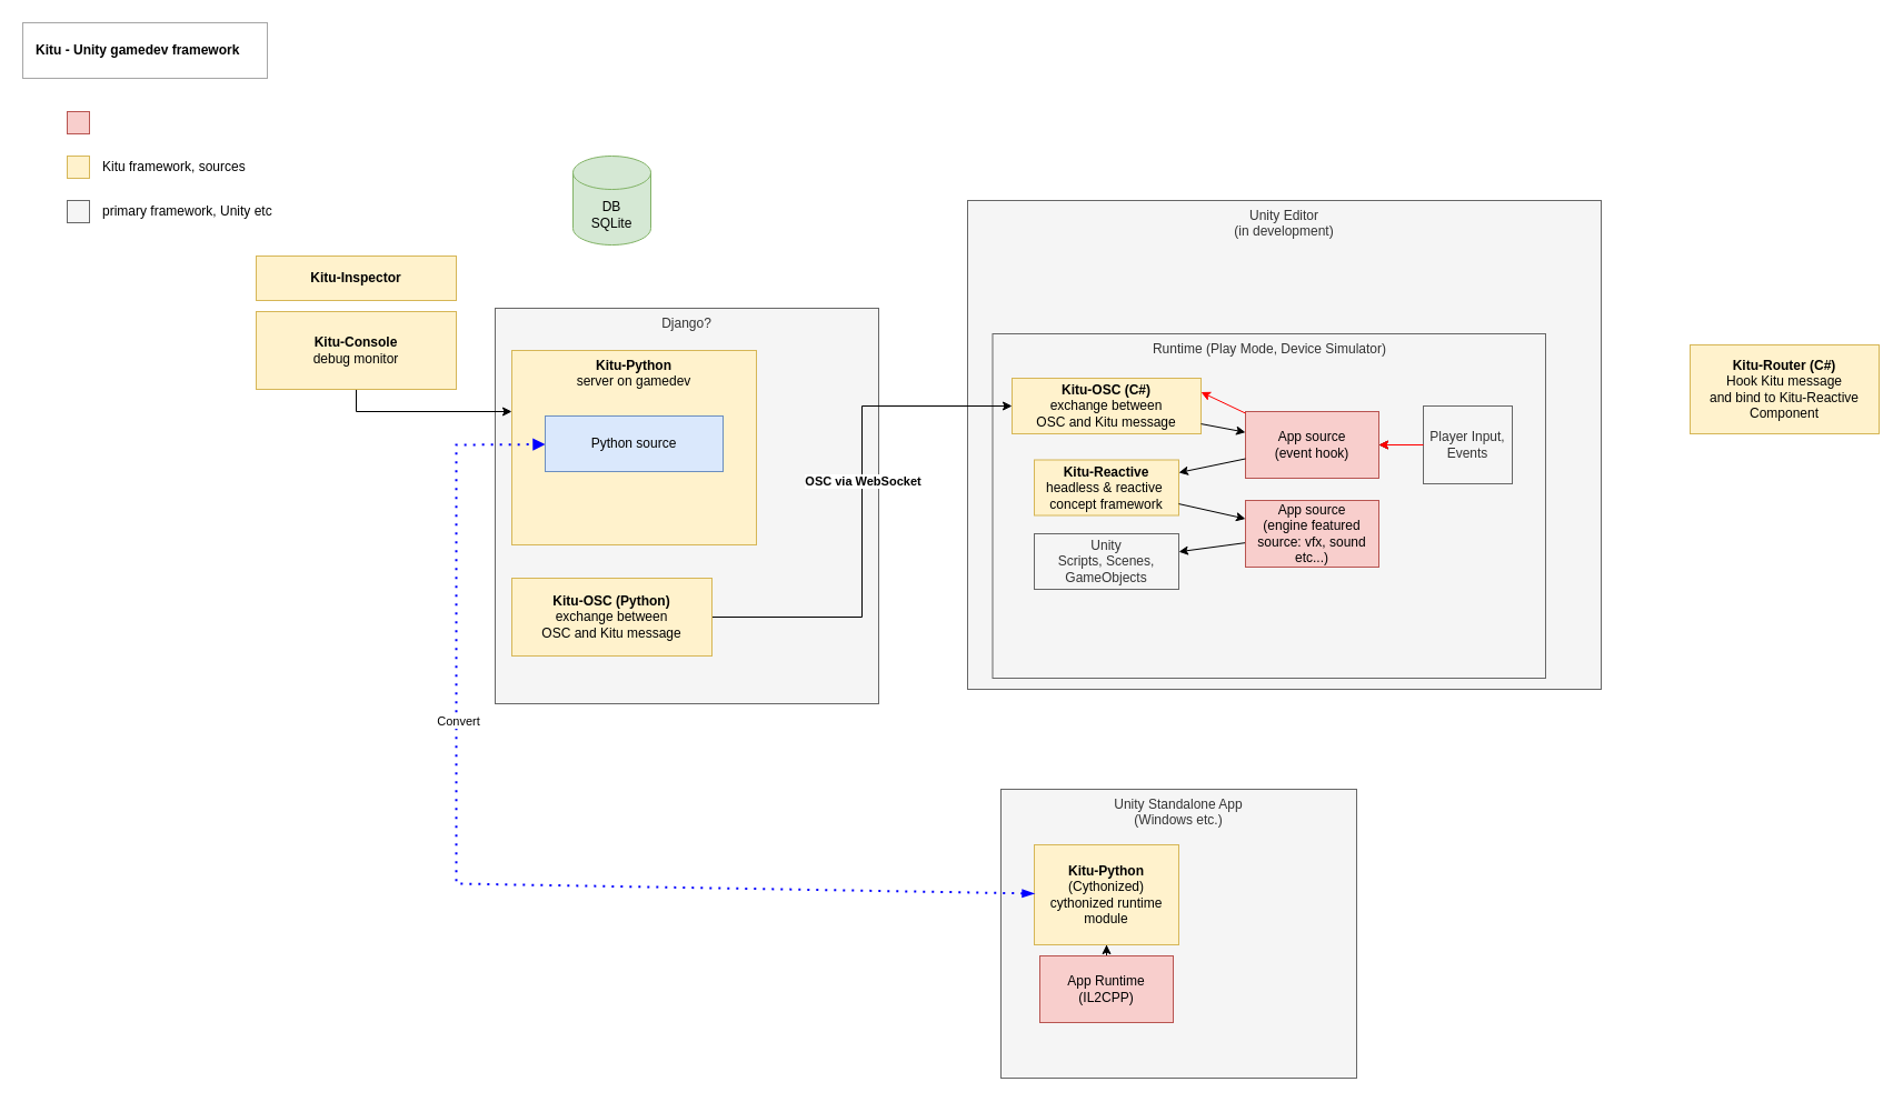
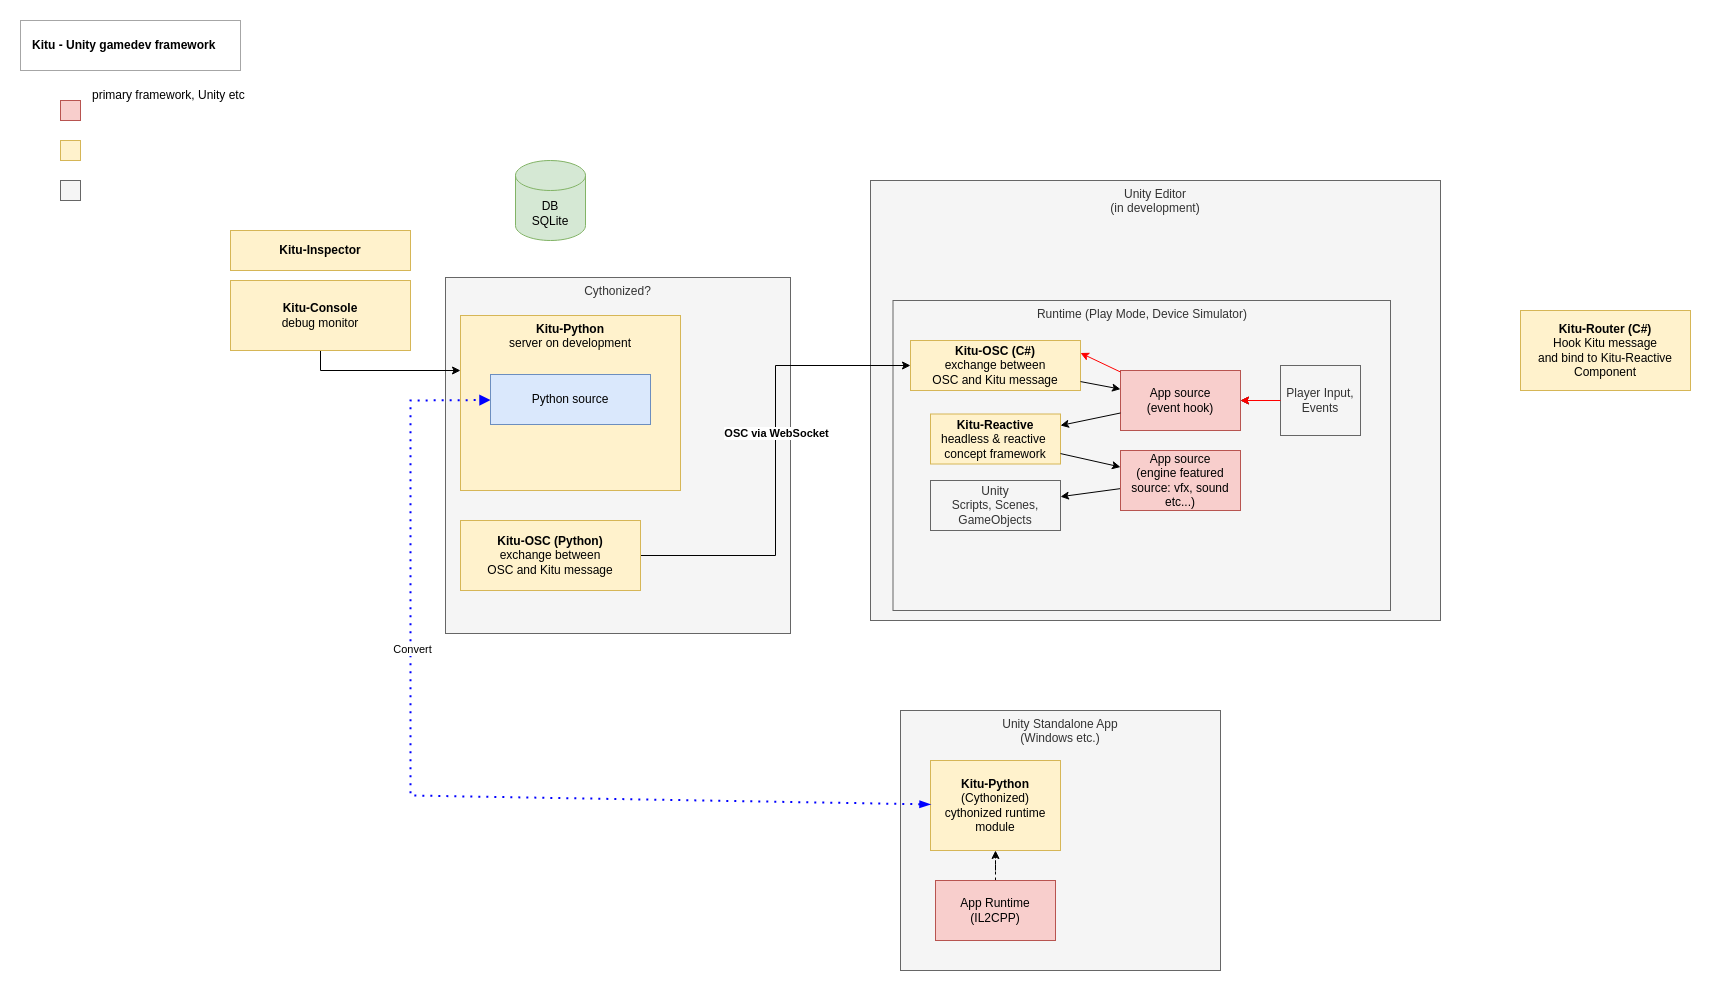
  <mxCell id="0" />
  <mxCell id="1" value="background" style="locked=1;" parent="0" />
  <mxCell id="2" value="" style="rounded=0;whiteSpace=wrap;html=1;fillColor=none;strokeColor=#A6A6A6;" vertex="1" parent="1"><mxGeometry x="20" y="20" width="220" height="50" as="geometry" /></mxCell>
  <mxCell id="3" value="Kitu - Unity gamedev framework" style="text;html=1;strokeColor=none;fillColor=none;align=left;verticalAlign=middle;whiteSpace=wrap;rounded=0;fontStyle=1" vertex="1" parent="1"><mxGeometry x="30" y="30" width="190" height="30" as="geometry" /></mxCell>
  <mxCell id="4" value="main" style="" parent="0" />
- <mxCell id="5" value="Django?" style="rounded=0;whiteSpace=wrap;html=1;fillColor=#f5f5f5;fontColor=#333333;strokeColor=#666666;verticalAlign=top;" parent="4" vertex="1"><mxGeometry x="445" y="277" width="345" height="356" as="geometry" /></mxCell>
+ <mxCell id="5" value="Cythonized?" style="rounded=0;whiteSpace=wrap;html=1;fillColor=#f5f5f5;fontColor=#333333;strokeColor=#666666;verticalAlign=top;" parent="4" vertex="1"><mxGeometry x="445" y="277" width="345" height="356" as="geometry" /></mxCell>
  <mxCell id="6" value="Unity Editor&lt;br&gt;(in development)" style="rounded=0;whiteSpace=wrap;html=1;fillColor=#f5f5f5;fontColor=#333333;strokeColor=#666666;verticalAlign=top;" parent="4" vertex="1"><mxGeometry x="870" y="180" width="570" height="440" as="geometry" /></mxCell>
  <mxCell id="7" value="Runtime (Play Mode, Device Simulator)" style="rounded=0;whiteSpace=wrap;html=1;fillColor=#f5f5f5;fontColor=#333333;strokeColor=#666666;verticalAlign=top;" parent="4" vertex="1"><mxGeometry x="892.5" y="300" width="497.5" height="310" as="geometry" /></mxCell>
- <mxCell id="8" value="&lt;b&gt;Kitu-Python&lt;/b&gt;&lt;br&gt;server on gamedev" style="rounded=0;whiteSpace=wrap;html=1;fillColor=#fff2cc;strokeColor=#d6b656;verticalAlign=top;" parent="4" vertex="1"><mxGeometry x="460" y="315" width="220" height="175" as="geometry" /></mxCell>
- <mxCell id="9" value="DB&lt;br&gt;SQLite" style="shape=cylinder3;whiteSpace=wrap;html=1;boundedLbl=1;backgroundOutline=1;size=15;fillColor=#d5e8d4;strokeColor=#82b366;" parent="4" vertex="1"><mxGeometry x="515" y="140" width="70" height="80" as="geometry" /></mxCell>
+ <mxCell id="8" value="&lt;b&gt;Kitu-Python&lt;/b&gt;&lt;br&gt;server on development" style="rounded=0;whiteSpace=wrap;html=1;fillColor=#fff2cc;strokeColor=#d6b656;verticalAlign=top;" parent="4" vertex="1"><mxGeometry x="460" y="315" width="220" height="175" as="geometry" /></mxCell>
+ <mxCell id="9" value="DB&lt;br&gt;SQLite" style="shape=cylinder3;whiteSpace=wrap;html=1;boundedLbl=1;backgroundOutline=1;size=15;fillColor=#d5e8d4;strokeColor=#82b366;" parent="4" vertex="1"><mxGeometry x="515" y="160" width="70" height="80" as="geometry" /></mxCell>
  <mxCell id="10" value="&lt;b&gt;Kitu-Reactive&lt;/b&gt;&lt;br&gt;headless &amp;amp; reactive&amp;nbsp; concept framework" style="rounded=0;whiteSpace=wrap;html=1;fillColor=#fff2cc;strokeColor=#d6b656;" parent="4" vertex="1"><mxGeometry x="930" y="413.5" width="130" height="50" as="geometry" /></mxCell>
  <mxCell id="11" style="edgeStyle=orthogonalEdgeStyle;rounded=0;orthogonalLoop=1;jettySize=auto;html=1;exitX=1;exitY=1;exitDx=0;exitDy=0;strokeColor=#000000;" parent="4" source="12" target="8" edge="1"><mxGeometry relative="1" as="geometry"><Array as="points"><mxPoint x="320" y="330" /><mxPoint x="320" y="370" /></Array></mxGeometry></mxCell>
  <mxCell id="12" value="&lt;b&gt;Kitu-Console&lt;/b&gt;&lt;br&gt;debug monitor&lt;span style=&quot;color: rgba(0, 0, 0, 0); font-family: monospace; font-size: 0px; text-align: start;&quot;&gt;odel%3E%3Croot%3E%3CmxCell%20id%3D%220%22%2F%3E%3CmxCell%20id%3D%221%22%20parent%3D%220%22%2F%3E%3CmxCell%20id%3D%222%22%20value%3D%22%26lt%3Bb%26gt%3BKitu-Console%26lt%3B%2Fb%26gt%3B%22%20style%3D%22rounded%3D0%3BwhiteSpace%3Dwrap%3Bhtml%3D1%3BfillColor%3D%23fff2cc%3BstrokeColor%3D%23d6b656%3B%22%20vertex%3D%221%22%20parent%3D%221%22%3E%3CmxGeometry%20x%3D%22-1260%22%20y%3D%22290%22%20width%3D%22180%22%20height%3D%2240%22%20as%3D%22geometry%22%2F%3E%3C%2FmxCell%3E%3C%2Froot%3E%3C%2FmxGraphMode&lt;/span&gt;&lt;b&gt;&lt;br&gt;&lt;/b&gt;" style="rounded=0;whiteSpace=wrap;html=1;fillColor=#fff2cc;strokeColor=#d6b656;" parent="4" vertex="1"><mxGeometry x="230" y="280" width="180" height="70" as="geometry" /></mxCell>
  <mxCell id="13" value="" style="endArrow=classic;html=1;rounded=0;" parent="4" source="30" target="14" edge="1"><mxGeometry x="-1" y="92" width="50" height="50" relative="1" as="geometry"><mxPoint x="1070" y="590" as="sourcePoint" /><mxPoint x="1125" y="560" as="targetPoint" /><mxPoint x="-25" y="45" as="offset" /></mxGeometry></mxCell>
  <mxCell id="14" value="Unity &lt;br&gt;Scripts, Scenes,&lt;br&gt;GameObjects" style="rounded=0;whiteSpace=wrap;html=1;fillColor=#f5f5f5;strokeColor=#666666;fontColor=#333333;" parent="4" vertex="1"><mxGeometry x="930" y="480" width="130" height="50" as="geometry" /></mxCell>
  <mxCell id="15" style="edgeStyle=orthogonalEdgeStyle;rounded=0;orthogonalLoop=1;jettySize=auto;html=1;entryX=0;entryY=0.5;entryDx=0;entryDy=0;strokeColor=#000000;" parent="4" source="17" target="26" edge="1"><mxGeometry relative="1" as="geometry" /></mxCell>
  <mxCell id="16" value="OSC via WebSocket" style="edgeLabel;html=1;align=center;verticalAlign=middle;resizable=0;points=[];fontStyle=1" parent="15" vertex="1" connectable="0"><mxGeometry x="0.12" relative="1" as="geometry"><mxPoint as="offset" /></mxGeometry></mxCell>
  <mxCell id="17" value="Kitu-OSC (Python)&lt;br&gt;&lt;span style=&quot;font-weight: normal;&quot;&gt;exchange between&lt;br&gt;OSC and Kitu message&lt;/span&gt;" style="rounded=0;whiteSpace=wrap;html=1;fillColor=#fff2cc;strokeColor=#d6b656;fontStyle=1" parent="4" vertex="1"><mxGeometry x="460" y="520" width="180" height="70" as="geometry" /></mxCell>
  <mxCell id="18" value="" style="edgeStyle=orthogonalEdgeStyle;rounded=0;orthogonalLoop=1;jettySize=auto;html=1;" parent="4" source="19" target="27" edge="1"><mxGeometry relative="1" as="geometry" /></mxCell>
  <mxCell id="19" value="Player Input, Events" style="rounded=0;whiteSpace=wrap;html=1;fillColor=#f5f5f5;strokeColor=#666666;fontColor=#333333;" parent="4" vertex="1"><mxGeometry x="1280" y="365" width="80" height="70" as="geometry" /></mxCell>
  <mxCell id="20" value="Unity Standalone App&lt;br&gt;(Windows etc.)" style="rounded=0;whiteSpace=wrap;html=1;fillColor=#f5f5f5;fontColor=#333333;strokeColor=#666666;verticalAlign=top;" parent="4" vertex="1"><mxGeometry x="900" y="710" width="320" height="260" as="geometry" /></mxCell>
  <mxCell id="21" style="edgeStyle=orthogonalEdgeStyle;rounded=0;orthogonalLoop=1;jettySize=auto;html=1;dashed=1;" parent="4" source="34" target="22" edge="1"><mxGeometry relative="1" as="geometry"><mxPoint x="995" y="870" as="targetPoint" /></mxGeometry></mxCell>
  <mxCell id="22" value="&lt;b&gt;Kitu-Python &lt;/b&gt;&lt;br&gt;(Cythonized)&lt;br&gt;cythonized runtime module" style="rounded=0;whiteSpace=wrap;html=1;fillColor=#fff2cc;strokeColor=#d6b656;" parent="4" vertex="1"><mxGeometry x="930" y="760" width="130" height="90" as="geometry" /></mxCell>
  <mxCell id="23" value="" style="endArrow=block;dashed=1;html=1;dashPattern=1 3;strokeWidth=2;rounded=0;targetPerimeterSpacing=0;startArrow=blockThin;startFill=1;strokeColor=#0000FF;" parent="4" source="22" target="25" edge="1"><mxGeometry width="50" height="50" relative="1" as="geometry"><mxPoint x="1190" y="510" as="sourcePoint" /><mxPoint x="740" y="770" as="targetPoint" /><Array as="points"><mxPoint x="410" y="795" /><mxPoint x="410" y="400" /></Array></mxGeometry></mxCell>
  <mxCell id="24" value="Convert" style="edgeLabel;html=1;align=center;verticalAlign=middle;resizable=0;points=[];" parent="23" vertex="1" connectable="0"><mxGeometry x="0.341" y="-1" relative="1" as="geometry"><mxPoint as="offset" /></mxGeometry></mxCell>
  <mxCell id="25" value="Python source" style="rounded=0;whiteSpace=wrap;html=1;fillColor=#dae8fc;strokeColor=#6c8ebf;" parent="4" vertex="1"><mxGeometry x="490" y="374" width="160" height="50" as="geometry" /></mxCell>
  <mxCell id="26" value="Kitu-OSC (C#)&lt;br&gt;&lt;span style=&quot;font-weight: normal;&quot;&gt;exchange between&lt;br&gt;OSC and Kitu message&lt;/span&gt;" style="rounded=0;whiteSpace=wrap;html=1;fillColor=#fff2cc;strokeColor=#d6b656;fontStyle=1" parent="4" vertex="1"><mxGeometry x="910" y="340" width="170" height="50" as="geometry" /></mxCell>
  <mxCell id="27" value="App source&lt;br&gt;(event hook)" style="rounded=0;whiteSpace=wrap;html=1;fillColor=#f8cecc;strokeColor=#b85450;" parent="4" vertex="1"><mxGeometry x="1120" y="370" width="120" height="60" as="geometry" /></mxCell>
  <mxCell id="28" value="" style="endArrow=classic;html=1;rounded=0;" parent="4" source="26" target="27" edge="1"><mxGeometry width="50" height="50" relative="1" as="geometry"><mxPoint x="920" y="520" as="sourcePoint" /><mxPoint x="970" y="470" as="targetPoint" /></mxGeometry></mxCell>
  <mxCell id="29" value="" style="endArrow=classic;html=1;rounded=0;" parent="4" source="27" target="10" edge="1"><mxGeometry width="50" height="50" relative="1" as="geometry"><mxPoint x="1090" y="395.676" as="sourcePoint" /><mxPoint x="1130" y="405.405" as="targetPoint" /></mxGeometry></mxCell>
  <mxCell id="30" value="App source&lt;br&gt;(engine featured source: vfx, sound etc...)" style="rounded=0;whiteSpace=wrap;html=1;fillColor=#f8cecc;strokeColor=#b85450;" parent="4" vertex="1"><mxGeometry x="1120" y="450" width="120" height="60" as="geometry" /></mxCell>
  <mxCell id="31" value="" style="endArrow=classic;html=1;rounded=0;" parent="4" source="10" target="30" edge="1"><mxGeometry width="50" height="50" relative="1" as="geometry"><mxPoint x="1130" y="421.351" as="sourcePoint" /><mxPoint x="1070" y="432.703" as="targetPoint" /></mxGeometry></mxCell>
  <mxCell id="32" value="" style="endArrow=classic;html=1;rounded=0;entryX=1;entryY=0.5;entryDx=0;entryDy=0;strokeColor=#FF0000;" parent="4" source="19" target="27" edge="1"><mxGeometry x="-1" y="92" width="50" height="50" relative="1" as="geometry"><mxPoint x="1130" y="498.108" as="sourcePoint" /><mxPoint x="1070" y="506.216" as="targetPoint" /><mxPoint x="-25" y="45" as="offset" /></mxGeometry></mxCell>
  <mxCell id="33" value="" style="endArrow=classic;html=1;rounded=0;entryX=1;entryY=0.25;entryDx=0;entryDy=0;strokeColor=#FF0000;" parent="4" source="27" target="26" edge="1"><mxGeometry width="50" height="50" relative="1" as="geometry"><mxPoint x="1090" y="391.081" as="sourcePoint" /><mxPoint x="1130" y="398.649" as="targetPoint" /></mxGeometry></mxCell>
- <mxCell id="34" value="App Runtime&lt;br&gt;(IL2CPP)" style="rounded=0;whiteSpace=wrap;html=1;fillColor=#f8cecc;strokeColor=#b85450;" parent="4" vertex="1"><mxGeometry x="935" y="860" width="120" height="60" as="geometry" /></mxCell>
+ <mxCell id="34" value="App Runtime&lt;br&gt;(IL2CPP)" style="rounded=0;whiteSpace=wrap;html=1;fillColor=#f8cecc;strokeColor=#b85450;" parent="4" vertex="1"><mxGeometry x="935" y="880" width="120" height="60" as="geometry" /></mxCell>
  <mxCell id="35" value="Kitu-Router (C#)&lt;br&gt;&lt;span style=&quot;font-weight: normal;&quot;&gt;Hook Kitu message&lt;br&gt;and bind to Kitu-Reactive&lt;br&gt;Component&lt;br&gt;&lt;/span&gt;" style="rounded=0;whiteSpace=wrap;html=1;fillColor=#fff2cc;strokeColor=#d6b656;fontStyle=1" parent="4" vertex="1"><mxGeometry x="1520" y="310" width="170" height="80" as="geometry" /></mxCell>
  <mxCell id="36" value="&lt;b&gt;Kitu-Inspector&lt;/b&gt;" style="rounded=0;whiteSpace=wrap;html=1;fillColor=#fff2cc;strokeColor=#d6b656;" parent="4" vertex="1"><mxGeometry x="230" y="230" width="180" height="40" as="geometry" /></mxCell>
  <mxCell id="37" value="" style="rounded=0;whiteSpace=wrap;html=1;fillColor=#f5f5f5;fontColor=#333333;strokeColor=#666666;verticalAlign=top;" vertex="1" parent="4"><mxGeometry x="60" y="180" width="20" height="20" as="geometry" /></mxCell>
  <mxCell id="38" value="" style="rounded=0;whiteSpace=wrap;html=1;fillColor=#fff2cc;strokeColor=#d6b656;verticalAlign=top;" vertex="1" parent="4"><mxGeometry x="60" y="140" width="20" height="20" as="geometry" /></mxCell>
  <mxCell id="39" value="" style="rounded=0;whiteSpace=wrap;html=1;fillColor=#f8cecc;strokeColor=#b85450;" vertex="1" parent="4"><mxGeometry x="60" y="100" width="20" height="20" as="geometry" /></mxCell>
- <mxCell id="40" value="primary framework, Unity etc" style="text;html=1;strokeColor=none;fillColor=none;align=left;verticalAlign=middle;rounded=0;" vertex="1" parent="4"><mxGeometry x="90" y="175" width="190" height="30" as="geometry" /></mxCell>
- <mxCell id="41" value="Kitu framework, sources" style="text;html=1;strokeColor=none;fillColor=none;align=left;verticalAlign=middle;rounded=0;" vertex="1" parent="4"><mxGeometry x="90" y="135" width="190" height="30" as="geometry" /></mxCell>
+ <mxCell id="40" value="primary framework, Unity etc" style="text;html=1;strokeColor=none;fillColor=none;align=left;verticalAlign=middle;rounded=0;" vertex="1" parent="4"><mxGeometry x="90" y="80" width="190" height="30" as="geometry" /></mxCell>
